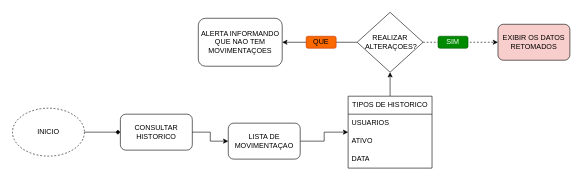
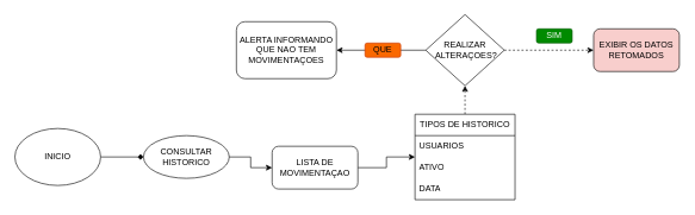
  <mxCell id="0" />
  <mxCell id="1" parent="0" />
  <mxCell id="2" style="edgeStyle=orthogonalEdgeStyle;rounded=0;orthogonalLoop=1;jettySize=auto;html=1;exitX=1;exitY=0.5;exitDx=0;exitDy=0;entryX=0;entryY=0.5;entryDx=0;entryDy=0;endArrow=diamond;" edge="1" parent="1" source="3" target="5"><mxGeometry relative="1" as="geometry" /></mxCell>
- <mxCell id="3" value="INICIO" style="ellipse;whiteSpace=wrap;html=1;dashed=1;" vertex="1" parent="1"><mxGeometry x="20" y="180" width="120" height="80" as="geometry" /></mxCell>
+ <mxCell id="3" value="INICIO" style="ellipse;whiteSpace=wrap;html=1;" vertex="1" parent="1"><mxGeometry x="20" y="180" width="120" height="80" as="geometry" /></mxCell>
  <mxCell id="4" style="edgeStyle=orthogonalEdgeStyle;rounded=0;orthogonalLoop=1;jettySize=auto;html=1;exitX=1;exitY=0.5;exitDx=0;exitDy=0;" edge="1" parent="1" source="12" target="7"><mxGeometry relative="1" as="geometry"><mxPoint x="350" y="220" as="targetPoint" /></mxGeometry></mxCell>
- <mxCell id="5" value="CONSULTAR HISTORICO" style="rounded=1;whiteSpace=wrap;html=1;" vertex="1" parent="1"><mxGeometry x="200" y="190" width="120" height="60" as="geometry" /></mxCell>
- <mxCell id="6" style="edgeStyle=orthogonalEdgeStyle;rounded=0;orthogonalLoop=1;jettySize=auto;html=1;exitX=0.5;exitY=0;exitDx=0;exitDy=0;" edge="1" parent="1" source="7" target="15"><mxGeometry relative="1" as="geometry"><mxPoint x="650" y="80" as="targetPoint" /><Array as="points"><mxPoint x="650" y="120" /><mxPoint x="651" y="120" /></Array></mxGeometry></mxCell>
+ <mxCell id="5" value="CONSULTAR HISTORICO" style="ellipse;whiteSpace=wrap;html=1;" vertex="1" parent="1"><mxGeometry x="200" y="190" width="120" height="60" as="geometry" /></mxCell>
+ <mxCell id="6" style="edgeStyle=orthogonalEdgeStyle;rounded=0;orthogonalLoop=1;jettySize=auto;html=1;exitX=0.5;exitY=0;exitDx=0;exitDy=0;dashed=1;" edge="1" parent="1" source="7" target="15"><mxGeometry relative="1" as="geometry"><mxPoint x="650" y="80" as="targetPoint" /><Array as="points"><mxPoint x="650" y="120" /><mxPoint x="651" y="120" /></Array></mxGeometry></mxCell>
  <mxCell id="7" value="TIPOS DE HISTORICO" style="swimlane;fontStyle=0;childLayout=stackLayout;horizontal=1;startSize=30;horizontalStack=0;resizeParent=1;resizeParentMax=0;resizeLast=0;collapsible=1;marginBottom=0;whiteSpace=wrap;html=1;" vertex="1" parent="1"><mxGeometry x="580" y="160" width="140" height="120" as="geometry" /></mxCell>
  <mxCell id="8" value="USUARIOS" style="text;strokeColor=none;fillColor=none;align=left;verticalAlign=middle;spacingLeft=4;spacingRight=4;overflow=hidden;points=[[0,0.5],[1,0.5]];portConstraint=eastwest;rotatable=0;whiteSpace=wrap;html=1;" vertex="1" parent="7"><mxGeometry y="30" width="140" height="30" as="geometry" /></mxCell>
  <mxCell id="9" value="ATIVO" style="text;strokeColor=none;fillColor=none;align=left;verticalAlign=middle;spacingLeft=4;spacingRight=4;overflow=hidden;points=[[0,0.5],[1,0.5]];portConstraint=eastwest;rotatable=0;whiteSpace=wrap;html=1;" vertex="1" parent="7"><mxGeometry y="60" width="140" height="30" as="geometry" /></mxCell>
  <mxCell id="10" value="DATA" style="text;strokeColor=none;fillColor=none;align=left;verticalAlign=middle;spacingLeft=4;spacingRight=4;overflow=hidden;points=[[0,0.5],[1,0.5]];portConstraint=eastwest;rotatable=0;whiteSpace=wrap;html=1;" vertex="1" parent="7"><mxGeometry y="90" width="140" height="30" as="geometry" /></mxCell>
  <mxCell id="11" value="" style="edgeStyle=orthogonalEdgeStyle;rounded=0;orthogonalLoop=1;jettySize=auto;html=1;exitX=1;exitY=0.5;exitDx=0;exitDy=0;" edge="1" parent="1" source="5" target="12"><mxGeometry relative="1" as="geometry"><mxPoint x="580" y="235" as="targetPoint" /><mxPoint x="320" y="220" as="sourcePoint" /></mxGeometry></mxCell>
  <mxCell id="12" value="LISTA DE MOVIMENTAÇAO" style="rounded=1;whiteSpace=wrap;html=1;" vertex="1" parent="1"><mxGeometry x="380" y="205" width="120" height="60" as="geometry" /></mxCell>
  <mxCell id="13" style="edgeStyle=orthogonalEdgeStyle;rounded=0;orthogonalLoop=1;jettySize=auto;html=1;exitX=0.5;exitY=1;exitDx=0;exitDy=0;" edge="1" parent="1" source="15" target="18"><mxGeometry relative="1" as="geometry" /></mxCell>
  <mxCell id="14" style="edgeStyle=orthogonalEdgeStyle;rounded=0;orthogonalLoop=1;jettySize=auto;html=1;exitX=0.5;exitY=0;exitDx=0;exitDy=0;dashed=1;" edge="1" parent="1" source="15" target="19"><mxGeometry relative="1" as="geometry" /></mxCell>
  <mxCell id="15" value="REALIZAR&lt;div&gt;&amp;nbsp;ALTERAÇOES?&lt;/div&gt;" style="rhombus;whiteSpace=wrap;html=1;direction=south;" vertex="1" parent="1"><mxGeometry x="595" y="20" width="110" height="100" as="geometry" /></mxCell>
- <mxCell id="16" value="SIM" style="rounded=1;whiteSpace=wrap;html=1;fillColor=#008a00;fontColor=#ffffff;strokeColor=#005700;" vertex="1" parent="1"><mxGeometry x="730" y="60" width="50" height="20" as="geometry" /></mxCell>
+ <mxCell id="16" value="SIM" style="rounded=1;whiteSpace=wrap;html=1;fillColor=#008a00;fontColor=#ffffff;strokeColor=#005700;" vertex="1" parent="1"><mxGeometry x="750" y="40" width="50" height="20" as="geometry" /></mxCell>
  <mxCell id="17" value="QUE" style="rounded=1;whiteSpace=wrap;html=1;fillColor=#fa6800;fontColor=#000000;strokeColor=#C73500;" vertex="1" parent="1"><mxGeometry x="510" y="60" width="50" height="20" as="geometry" /></mxCell>
  <mxCell id="18" value="ALERTA INFORMANDO QUE NAO TEM MOVIMENTAÇOES" style="rounded=1;whiteSpace=wrap;html=1;" vertex="1" parent="1"><mxGeometry x="330" y="30" width="140" height="80" as="geometry" /></mxCell>
  <mxCell id="19" value="EXIBIR OS DATOS RETOMADOS" style="rounded=1;whiteSpace=wrap;html=1;fillColor=#f8cecc;" vertex="1" parent="1"><mxGeometry x="830" y="40" width="120" height="60" as="geometry" /></mxCell>
